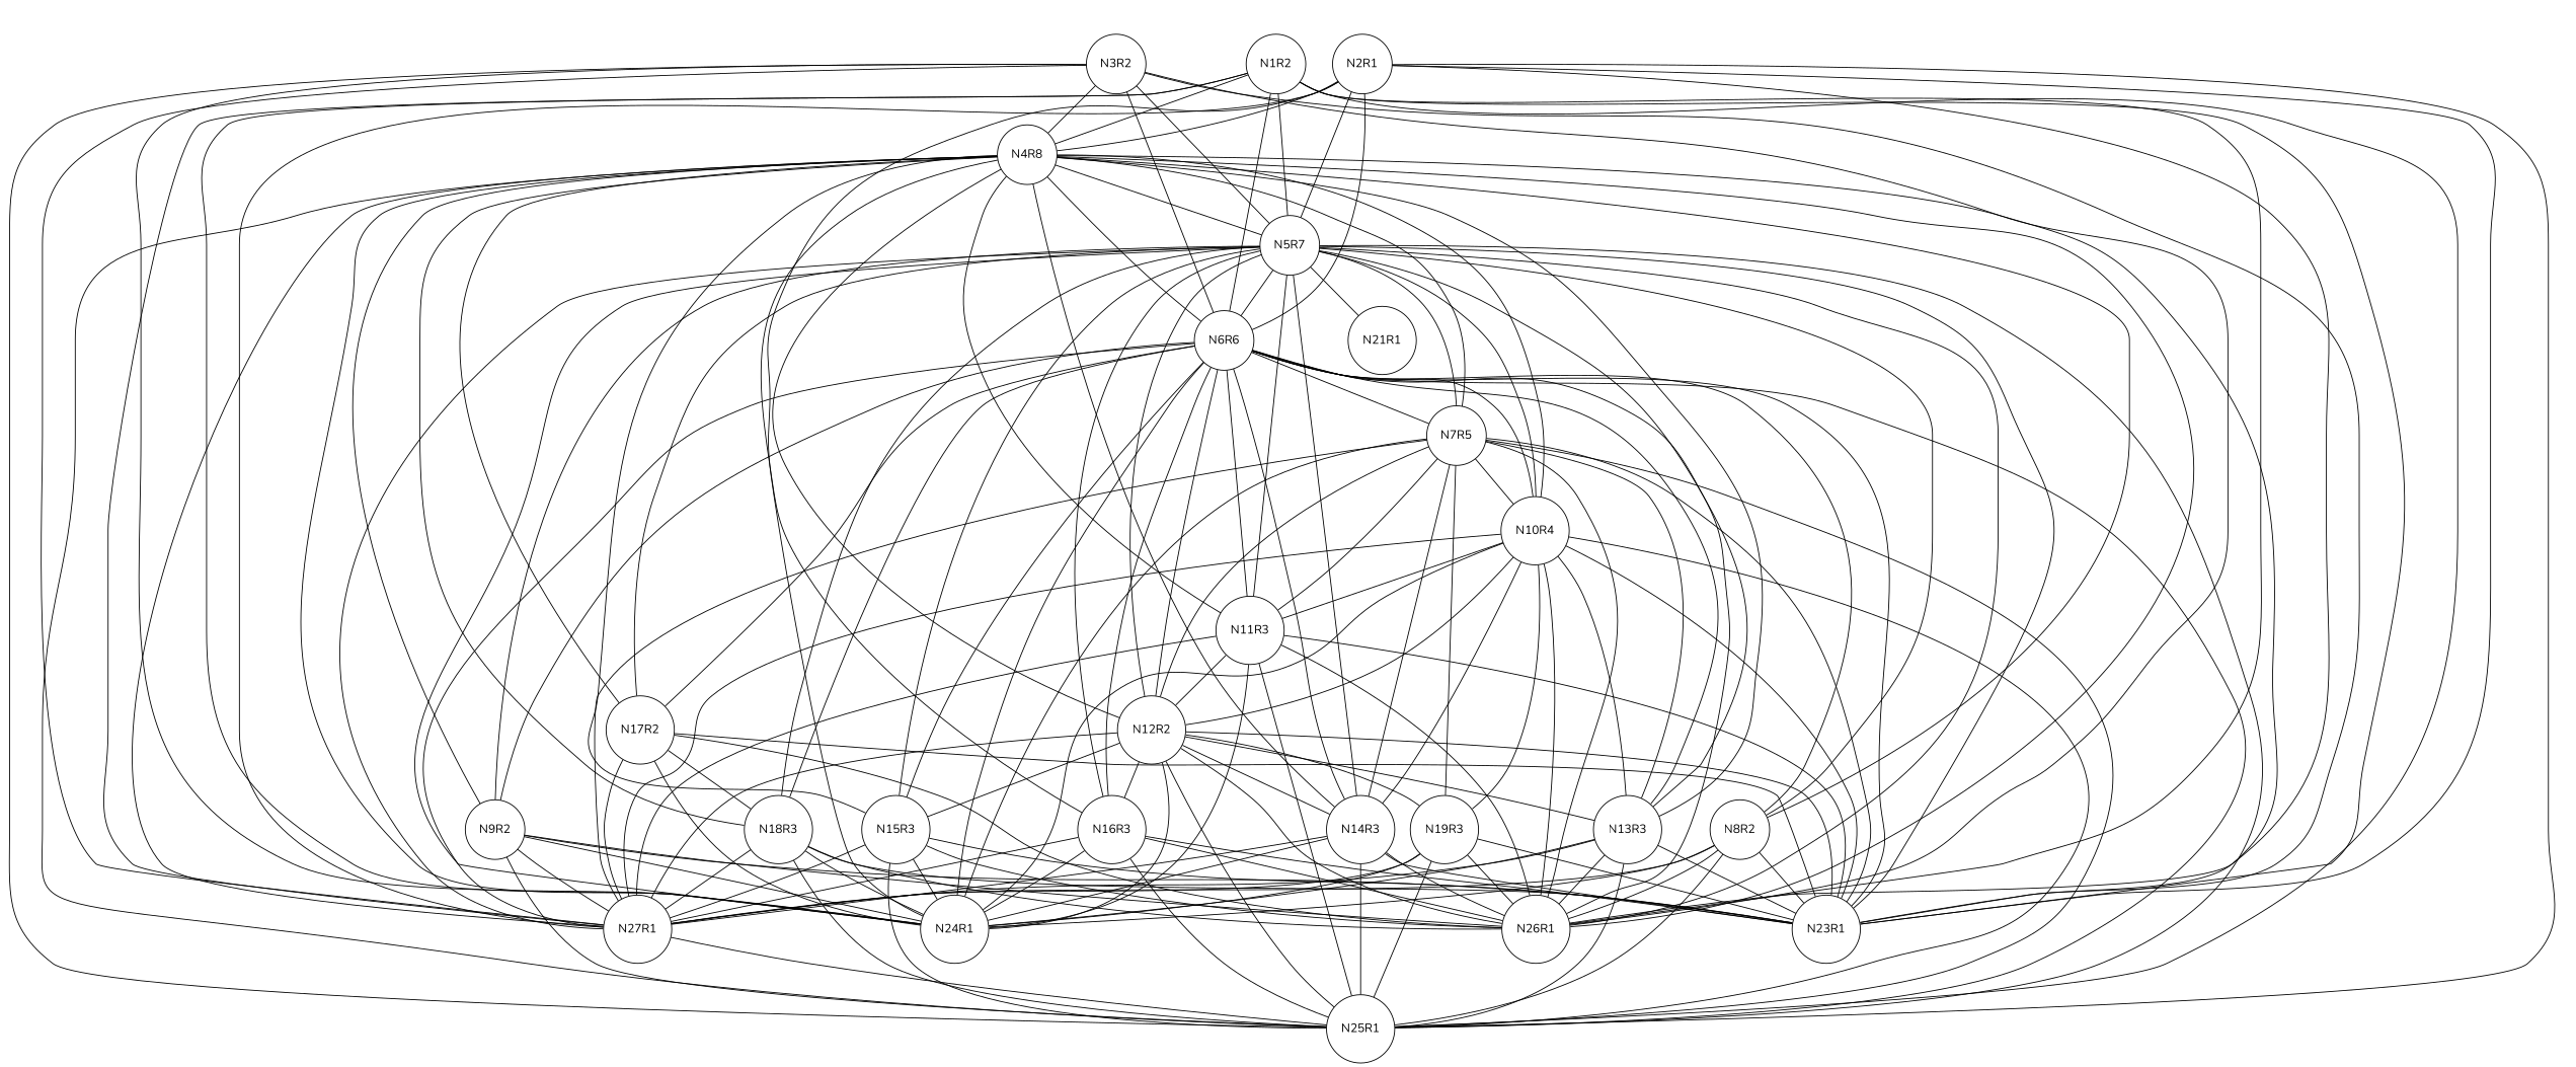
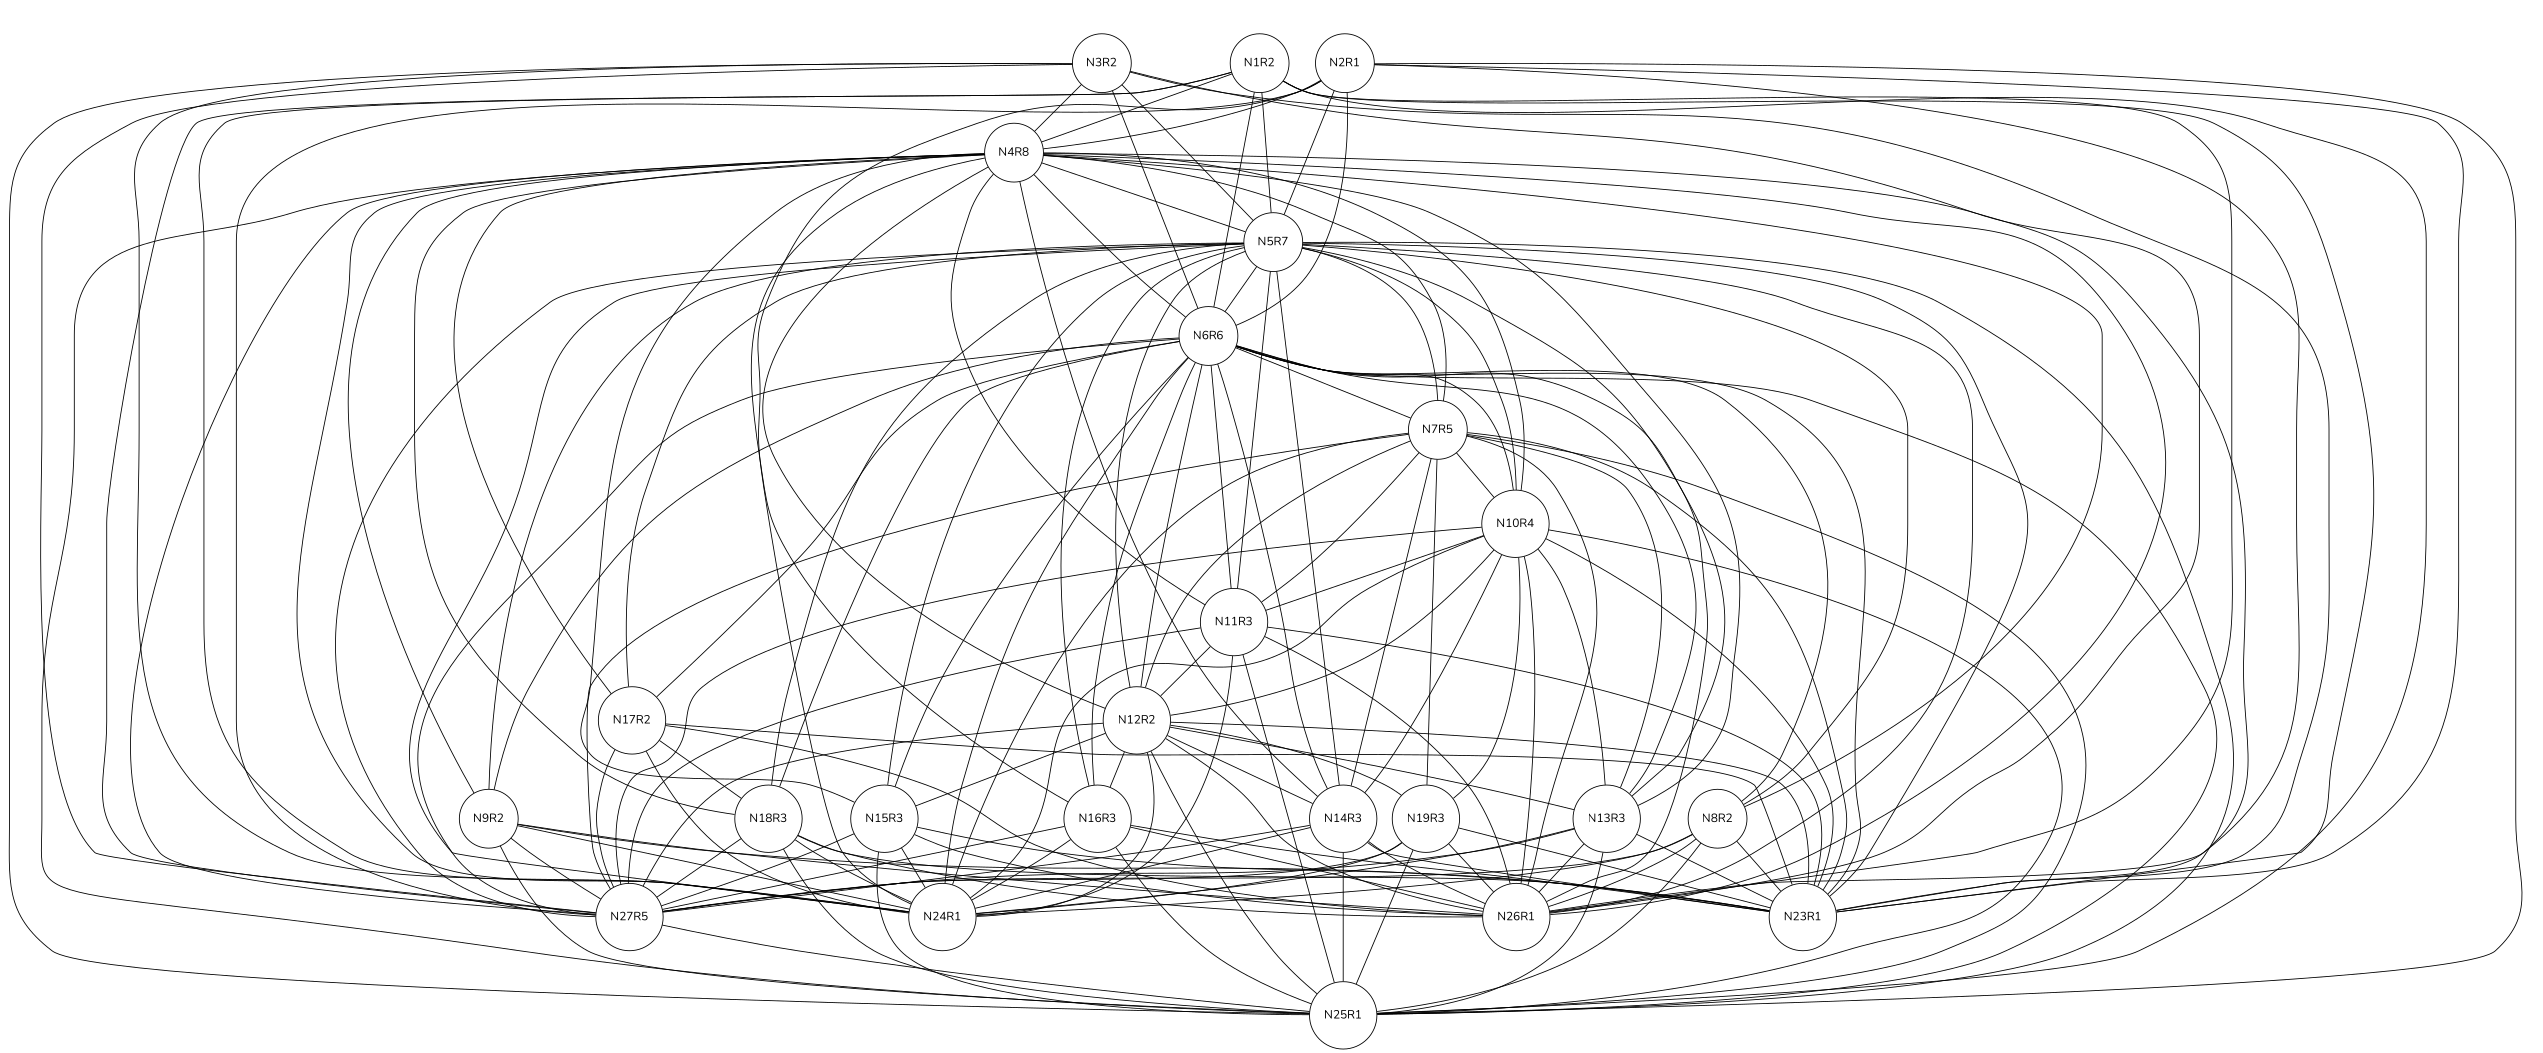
  graph {
    fontname=Nunito
    node [fontname=Nunito shape=circle]
    edge [fontname=Nunito]
    N1R2
    N4R8
    N5R7
    N6R6
    N23R1
    N25R1
    N24R1
-   N27R1
+   N27R1 [label=N27R5]
    N26R1
    N7R5
    N8R2
    N9R2
    N10R4
    N11R3
    N12R2
    N13R3
    N14R3
    N15R3
    N17R2
    N16R3
    N18R3
-   N21R1
    n23 [label=N2R1]
    N3R2
    N19R3
    N1R2 -- N4R8
    N1R2 -- N5R7
    N1R2 -- N6R6
    N1R2 -- N23R1
    N1R2 -- N25R1
    N1R2 -- N24R1
    N1R2 -- N27R1
    N1R2 -- N26R1
    N4R8 -- N5R7
    N4R8 -- N6R6
    N4R8 -- N23R1
    N4R8 -- N25R1
    N4R8 -- N24R1
    N4R8 -- N27R1
    N4R8 -- N26R1
    N4R8 -- N7R5
    N4R8 -- N8R2
    N4R8 -- N9R2
    N4R8 -- N10R4
    N4R8 -- N11R3
    N4R8 -- N12R2
    N4R8 -- N13R3
    N4R8 -- N14R3
    N4R8 -- N15R3
    N4R8 -- N17R2
    N4R8 -- N16R3
    N4R8 -- N18R3
    N5R7 -- N6R6
    N5R7 -- N23R1
    N5R7 -- N25R1
    N5R7 -- N24R1
    N5R7 -- N27R1
    N5R7 -- N26R1
    N5R7 -- N7R5
    N5R7 -- N8R2
    N5R7 -- N9R2
    N5R7 -- N10R4
    N5R7 -- N11R3
    N5R7 -- N12R2
    N5R7 -- N13R3
    N5R7 -- N14R3
    N5R7 -- N15R3
    N5R7 -- N17R2
    N5R7 -- N16R3
    N5R7 -- N18R3
-   N5R7 -- N21R1
    N6R6 -- N23R1
    N6R6 -- N25R1
    N6R6 -- N24R1
    N6R6 -- N27R1
    N6R6 -- N26R1
    N6R6 -- N7R5
    N6R6 -- N8R2
    N6R6 -- N9R2
    N6R6 -- N10R4
    N6R6 -- N11R3
    N6R6 -- N12R2
    N6R6 -- N13R3
    N6R6 -- N14R3
    N6R6 -- N15R3
    N6R6 -- N17R2
    N6R6 -- N16R3
    N6R6 -- N18R3
    N27R1 -- N25R1
    N7R5 -- N23R1
    N7R5 -- N25R1
    N7R5 -- N24R1
    N7R5 -- N27R1
    N7R5 -- N26R1
    N7R5 -- N10R4
    N7R5 -- N11R3
    N7R5 -- N12R2
    N7R5 -- N13R3
    N7R5 -- N14R3
    N7R5 -- N19R3
    N8R2 -- N23R1
    N8R2 -- N25R1
    N8R2 -- N24R1
    N8R2 -- N27R1
    N8R2 -- N26R1
    N9R2 -- N23R1
    N9R2 -- N25R1
    N9R2 -- N24R1
    N9R2 -- N27R1
    N9R2 -- N26R1
    N10R4 -- N23R1
    N10R4 -- N25R1
    N10R4 -- N24R1
    N10R4 -- N27R1
    N10R4 -- N26R1
    N10R4 -- N11R3
    N10R4 -- N12R2
    N10R4 -- N13R3
    N10R4 -- N14R3
    N10R4 -- N19R3
    N11R3 -- N23R1
    N11R3 -- N25R1
    N11R3 -- N24R1
    N11R3 -- N27R1
    N11R3 -- N26R1
    N11R3 -- N12R2
    N12R2 -- N23R1
    N12R2 -- N25R1
    N12R2 -- N24R1
    N12R2 -- N27R1
    N12R2 -- N26R1
    N12R2 -- N13R3
    N12R2 -- N14R3
    N12R2 -- N15R3
    N12R2 -- N16R3
    N12R2 -- N19R3
    N13R3 -- N23R1
    N13R3 -- N25R1
    N13R3 -- N24R1
    N13R3 -- N27R1
    N13R3 -- N26R1
    N14R3 -- N23R1
    N14R3 -- N25R1
    N14R3 -- N24R1
    N14R3 -- N27R1
    N14R3 -- N26R1
    N15R3 -- N23R1
    N15R3 -- N25R1
    N15R3 -- N24R1
    N15R3 -- N27R1
    N15R3 -- N26R1
    N17R2 -- N23R1
    N17R2 -- N24R1
    N17R2 -- N27R1
    N17R2 -- N26R1
    N17R2 -- N18R3
    N16R3 -- N23R1
    N16R3 -- N25R1
    N16R3 -- N24R1
    N16R3 -- N27R1
    N16R3 -- N26R1
    N18R3 -- N23R1
    N18R3 -- N25R1
    N18R3 -- N24R1
    N18R3 -- N27R1
    N18R3 -- N26R1
    n23 -- N4R8
    n23 -- N5R7
    n23 -- N6R6
    n23 -- N23R1
    n23 -- N25R1
    n23 -- N24R1
    n23 -- N27R1
    n23 -- N26R1
    N3R2 -- N4R8
    N3R2 -- N5R7
    N3R2 -- N6R6
    N3R2 -- N23R1
    N3R2 -- N25R1
    N3R2 -- N24R1
    N3R2 -- N27R1
    N3R2 -- N26R1
    N19R3 -- N23R1
    N19R3 -- N25R1
    N19R3 -- N24R1
    N19R3 -- N27R1
    N19R3 -- N26R1
  }
